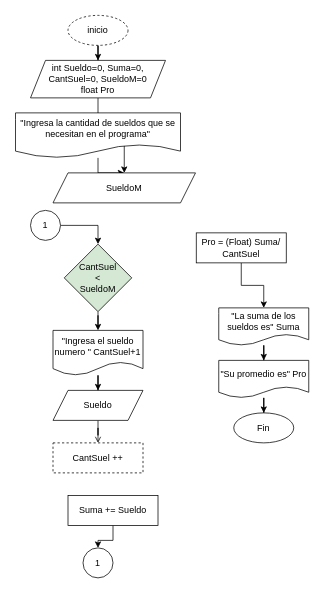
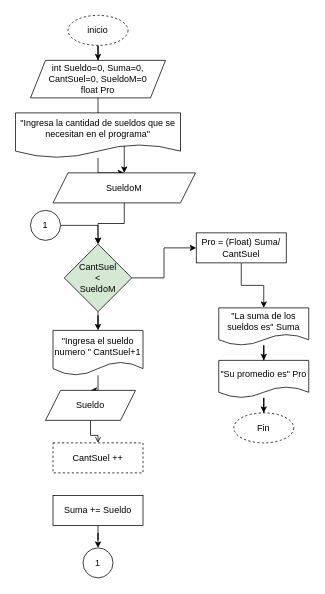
  <mxCell id="0" />
  <mxCell id="1" parent="0" />
  <mxCell id="2" value="" style="edgeStyle=orthogonalEdgeStyle;rounded=0;orthogonalLoop=1;jettySize=auto;html=1;" parent="1" source="3" target="5" edge="1"><mxGeometry relative="1" as="geometry" /></mxCell>
  <mxCell id="3" value="inicio" style="ellipse;whiteSpace=wrap;html=1;dashed=1;" parent="1" vertex="1"><mxGeometry x="90" y="20" width="80" height="40" as="geometry" /></mxCell>
  <mxCell id="4" value="" style="edgeStyle=orthogonalEdgeStyle;rounded=0;orthogonalLoop=1;jettySize=auto;html=1;" parent="1" source="5" target="23" edge="1"><mxGeometry relative="1" as="geometry" /></mxCell>
  <mxCell id="5" value="int Sueldo=0, Suma=0, CantSuel=0, SueldoM=0&lt;br&gt;float Pro" style="shape=parallelogram;perimeter=parallelogramPerimeter;whiteSpace=wrap;html=1;fixedSize=1;" parent="1" vertex="1"><mxGeometry x="40" y="80" width="180" height="50" as="geometry" /></mxCell>
+ <mxCell id="6" value="" style="edgeStyle=orthogonalEdgeStyle;rounded=0;orthogonalLoop=1;jettySize=auto;html=1;entryX=0;entryY=0.5;entryDx=0;entryDy=0;" parent="1" source="8" target="19" edge="1"><mxGeometry relative="1" as="geometry"><mxPoint x="230" y="370" as="targetPoint" /></mxGeometry></mxCell>
  <mxCell id="7" value="" style="edgeStyle=orthogonalEdgeStyle;rounded=0;orthogonalLoop=1;jettySize=auto;html=1;" parent="1" source="8" target="25" edge="1"><mxGeometry relative="1" as="geometry" /></mxCell>
  <mxCell id="8" value="CantSuel&lt;br&gt;&amp;lt;&lt;br&gt;SueldoM" style="rhombus;whiteSpace=wrap;html=1;fillColor=#d5e8d4;" parent="1" vertex="1"><mxGeometry x="85" y="325" width="90" height="90" as="geometry" /></mxCell>
  <mxCell id="9" value="" style="edgeStyle=orthogonalEdgeStyle;rounded=0;orthogonalLoop=1;jettySize=auto;html=1;" parent="1" source="10" target="29" edge="1"><mxGeometry relative="1" as="geometry" /></mxCell>
- <mxCell id="10" value="Suma += Sueldo" style="rounded=0;whiteSpace=wrap;html=1;" parent="1" vertex="1"><mxGeometry x="90" y="660" width="120" height="40" as="geometry" /></mxCell>
+ <mxCell id="10" value="Suma += Sueldo" style="rounded=0;whiteSpace=wrap;html=1;" parent="1" vertex="1"><mxGeometry x="70" y="660" width="120" height="40" as="geometry" /></mxCell>
  <mxCell id="11" value="" style="edgeStyle=orthogonalEdgeStyle;rounded=0;orthogonalLoop=1;jettySize=auto;html=1;entryX=0.5;entryY=0;entryDx=0;entryDy=0;" parent="1" source="12" target="8" edge="1"><mxGeometry relative="1" as="geometry"><mxPoint x="131" y="320" as="targetPoint" /></mxGeometry></mxCell>
  <mxCell id="12" value="1" style="ellipse;whiteSpace=wrap;html=1;aspect=fixed;" parent="1" vertex="1"><mxGeometry x="40" y="280" width="40" height="40" as="geometry" /></mxCell>
  <mxCell id="13" value="" style="edgeStyle=orthogonalEdgeStyle;rounded=0;orthogonalLoop=1;jettySize=auto;html=1;" parent="1" source="14" target="17" edge="1"><mxGeometry relative="1" as="geometry" /></mxCell>
  <mxCell id="14" value="&quot;La suma de los sueldos es&quot; Suma" style="shape=document;whiteSpace=wrap;html=1;boundedLbl=1;" parent="1" vertex="1"><mxGeometry x="291" y="410" width="120" height="50" as="geometry" /></mxCell>
- <mxCell id="15" value="Fin" style="ellipse;whiteSpace=wrap;html=1;" parent="1" vertex="1"><mxGeometry x="311" y="550" width="80" height="40" as="geometry" /></mxCell>
+ <mxCell id="15" value="Fin" style="ellipse;whiteSpace=wrap;html=1;dashed=1;" parent="1" vertex="1"><mxGeometry x="311" y="550" width="80" height="40" as="geometry" /></mxCell>
  <mxCell id="16" value="" style="edgeStyle=orthogonalEdgeStyle;rounded=0;orthogonalLoop=1;jettySize=auto;html=1;" parent="1" source="17" target="15" edge="1"><mxGeometry relative="1" as="geometry" /></mxCell>
  <mxCell id="17" value="&quot;Su promedio es&quot; Pro" style="shape=document;whiteSpace=wrap;html=1;boundedLbl=1;" parent="1" vertex="1"><mxGeometry x="291" y="480" width="120" height="50" as="geometry" /></mxCell>
  <mxCell id="18" value="" style="edgeStyle=orthogonalEdgeStyle;rounded=0;orthogonalLoop=1;jettySize=auto;html=1;" parent="1" source="19" target="14" edge="1"><mxGeometry relative="1" as="geometry" /></mxCell>
  <mxCell id="19" value="Pro = (Float) Suma/ CantSuel" style="rounded=0;whiteSpace=wrap;html=1;" parent="1" vertex="1"><mxGeometry x="261" y="310" width="120" height="40" as="geometry" /></mxCell>
  <mxCell id="20" value="" style="edgeStyle=orthogonalEdgeStyle;rounded=0;orthogonalLoop=1;jettySize=auto;html=1;" parent="1" source="21" target="23" edge="1"><mxGeometry relative="1" as="geometry" /></mxCell>
  <mxCell id="21" value="&quot;Ingresa la cantidad de sueldos que se necesitan en el programa&quot;" style="shape=document;whiteSpace=wrap;html=1;boundedLbl=1;" parent="1" vertex="1"><mxGeometry x="20" y="150" width="220" height="60" as="geometry" /></mxCell>
+ <mxCell id="22" value="" style="edgeStyle=orthogonalEdgeStyle;rounded=0;orthogonalLoop=1;jettySize=auto;html=1;entryX=0.5;entryY=0;entryDx=0;entryDy=0;" parent="1" source="23" target="8" edge="1"><mxGeometry relative="1" as="geometry"><mxPoint x="131" y="320" as="targetPoint" /></mxGeometry></mxCell>
  <mxCell id="23" value="SueldoM" style="shape=parallelogram;perimeter=parallelogramPerimeter;whiteSpace=wrap;html=1;fixedSize=1;" parent="1" vertex="1"><mxGeometry x="70" y="230" width="190" height="40" as="geometry" /></mxCell>
  <mxCell id="24" value="" style="edgeStyle=orthogonalEdgeStyle;rounded=0;orthogonalLoop=1;jettySize=auto;html=1;" parent="1" source="25" target="27" edge="1"><mxGeometry relative="1" as="geometry" /></mxCell>
  <mxCell id="25" value="&quot;Ingresa el sueldo numero &quot; CantSuel+1" style="shape=document;whiteSpace=wrap;html=1;boundedLbl=1;" parent="1" vertex="1"><mxGeometry x="70" y="440" width="120" height="60" as="geometry" /></mxCell>
  <mxCell id="26" value="" style="edgeStyle=orthogonalEdgeStyle;rounded=0;orthogonalLoop=1;jettySize=auto;html=1;endArrow=open;" parent="1" source="27" target="28" edge="1"><mxGeometry relative="1" as="geometry" /></mxCell>
- <mxCell id="27" value="Sueldo" style="shape=parallelogram;perimeter=parallelogramPerimeter;whiteSpace=wrap;html=1;fixedSize=1;" parent="1" vertex="1"><mxGeometry x="70" y="520" width="120" height="40" as="geometry" /></mxCell>
+ <mxCell id="27" value="Sueldo" style="shape=parallelogram;perimeter=parallelogramPerimeter;whiteSpace=wrap;html=1;fixedSize=1;" parent="1" vertex="1"><mxGeometry x="60" y="520" width="120" height="40" as="geometry" /></mxCell>
  <mxCell id="28" value="CantSuel ++" style="rounded=0;whiteSpace=wrap;html=1;dashed=1;" parent="1" vertex="1"><mxGeometry x="70" y="590" width="120" height="40" as="geometry" /></mxCell>
  <mxCell id="29" value="1" style="ellipse;whiteSpace=wrap;html=1;aspect=fixed;" parent="1" vertex="1"><mxGeometry x="110" y="730" width="40" height="40" as="geometry" /></mxCell>
